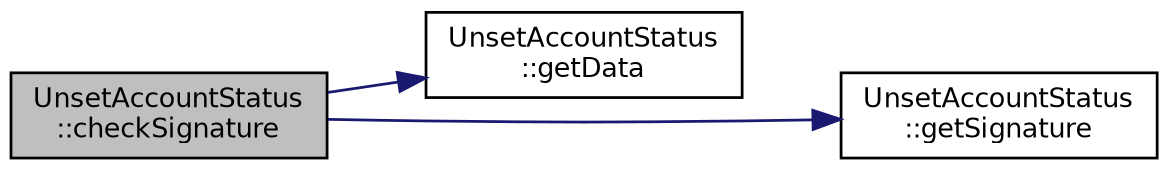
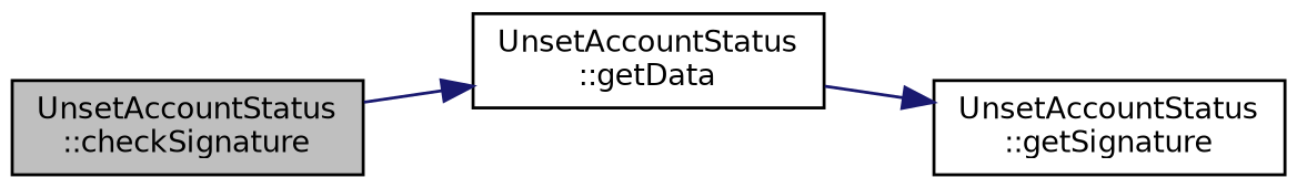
  digraph {
    rankdir=LR
    node [color=black fillcolor=white fontname=Helvetica fontsize=10 shape=record style=filled]
    edge [color=midnightblue fontname=Helvetica fontsize=10 labelfontname=Helvetica labelfontsize=10 style=solid]
    n1 [fillcolor=grey75 fontcolor=black height=0.2 label="UnsetAccountStatus\l::checkSignature" width=0.4]
    n2 [height=0.2 label="UnsetAccountStatus\l::getData" width=0.4]
    n3 [height=0.2 label="UnsetAccountStatus\l::getSignature" width=0.4]
    n1 -> n2
-   n1 -> n3
+   n2 -> n3
  }
